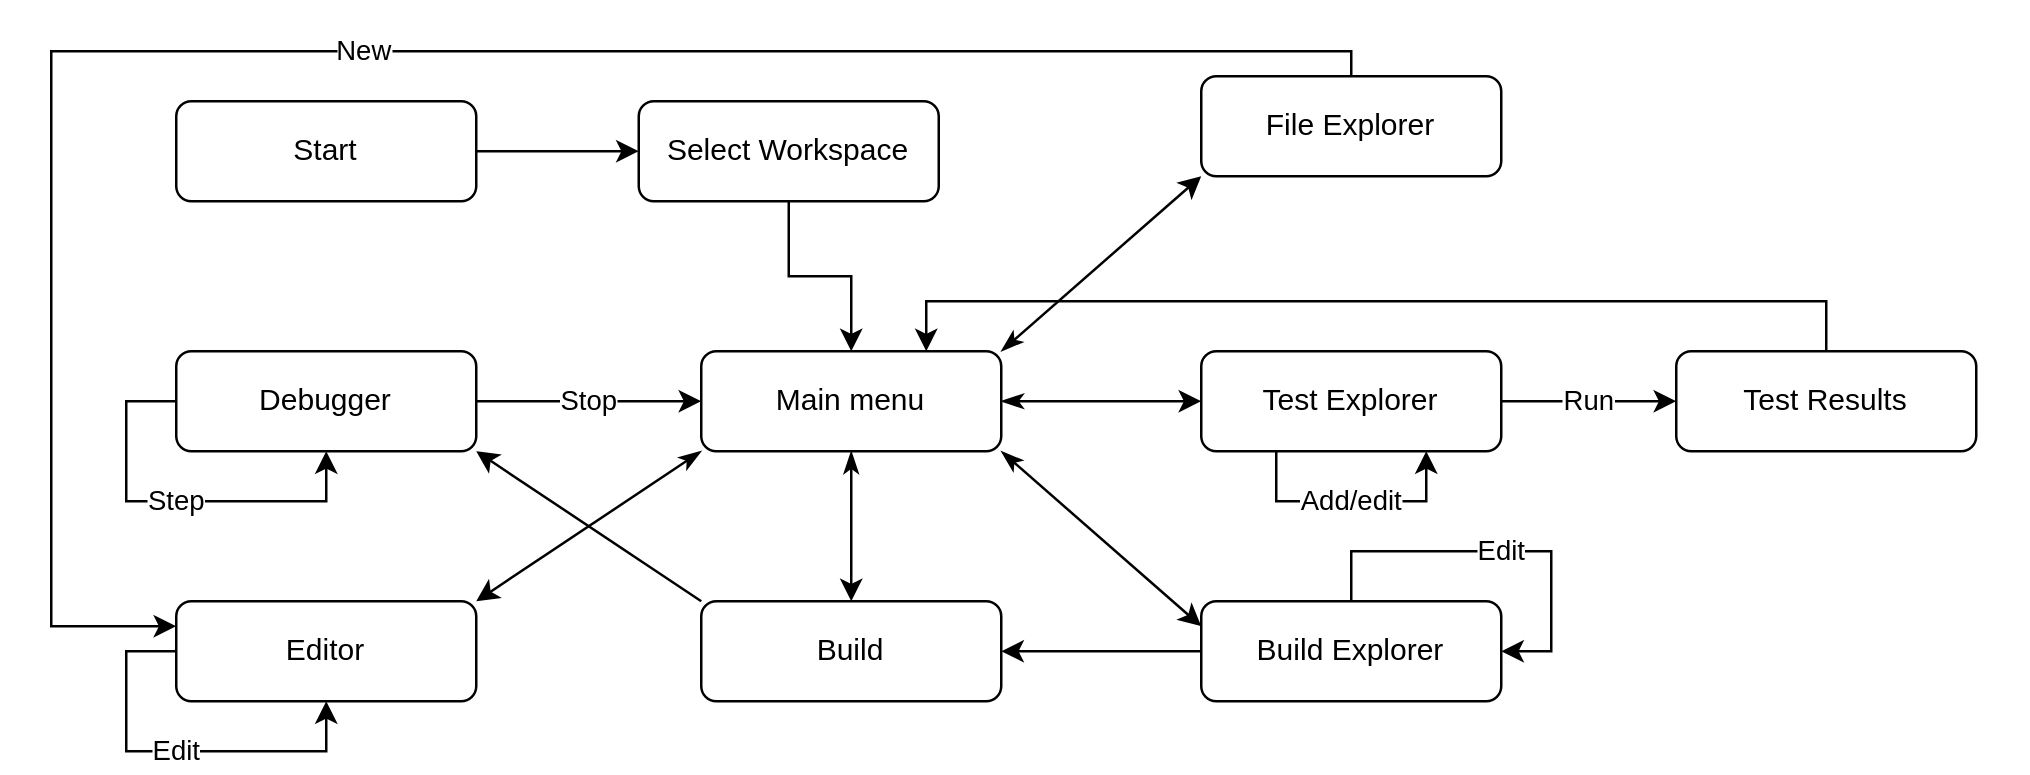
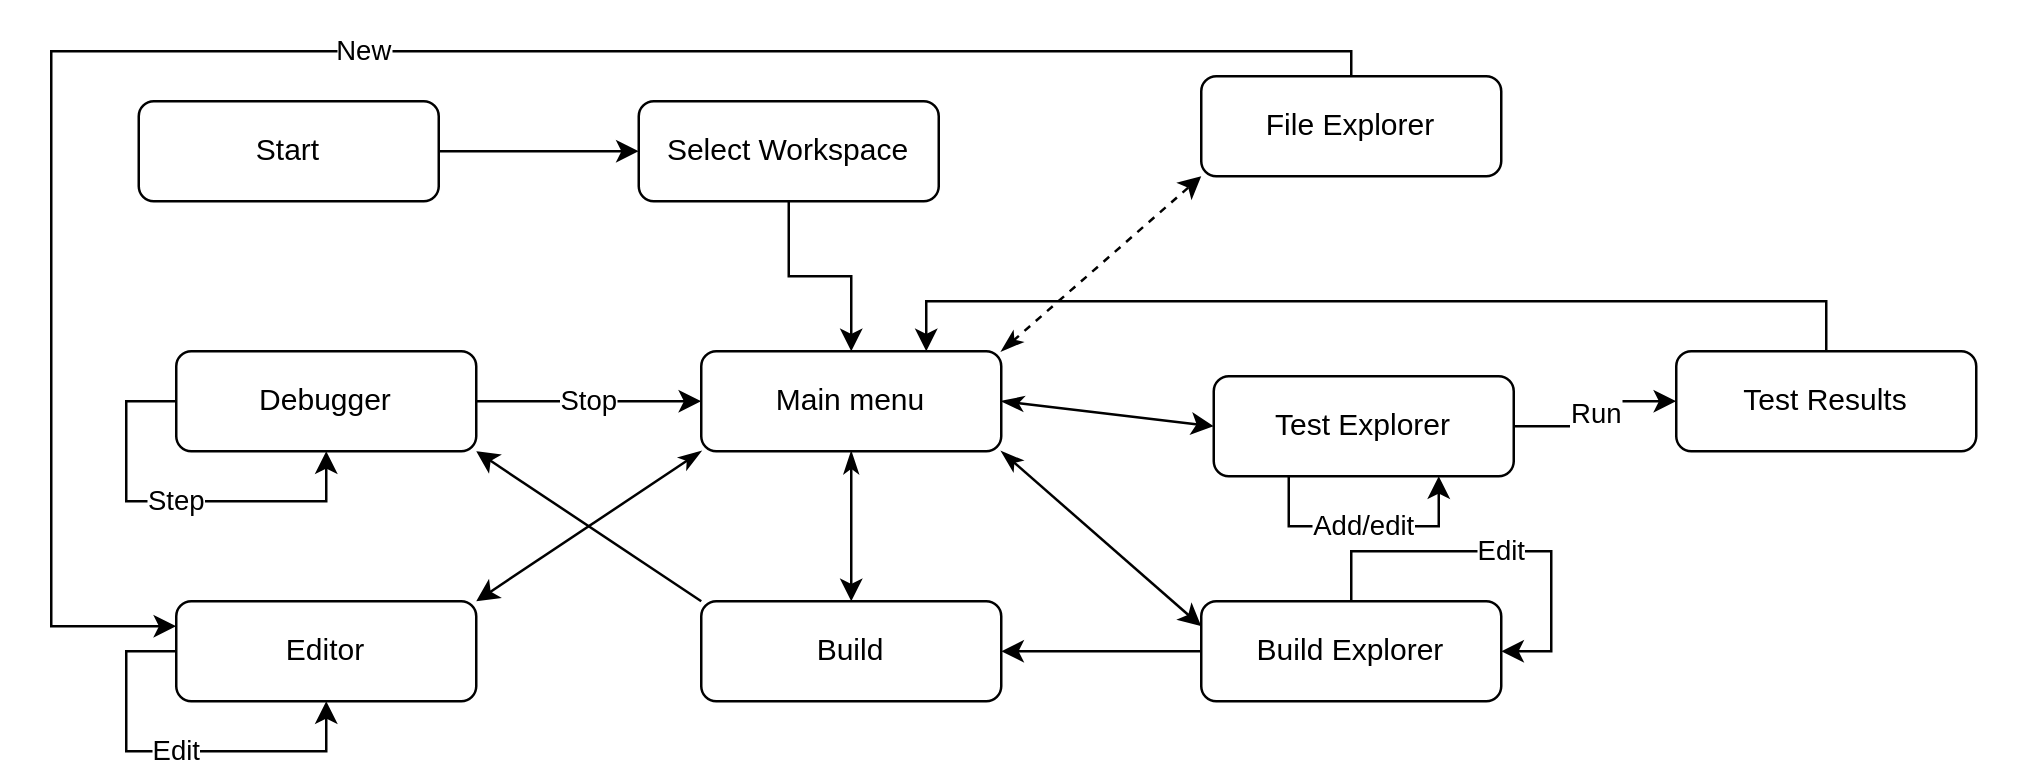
  <mxCell id="0" />
  <mxCell id="1" parent="0" />
  <mxCell id="2" style="edgeStyle=orthogonalEdgeStyle;rounded=0;orthogonalLoop=1;jettySize=auto;html=1;exitX=1;exitY=0.5;exitDx=0;exitDy=0;entryX=0;entryY=0.5;entryDx=0;entryDy=0;" edge="1" parent="1" source="3" target="5"><mxGeometry relative="1" as="geometry" /></mxCell>
- <mxCell id="3" value="Start" style="rounded=1;whiteSpace=wrap;html=1;fontSize=12;glass=0;strokeWidth=1;shadow=0;" parent="1" vertex="1"><mxGeometry x="70" y="40" width="120" height="40" as="geometry" /></mxCell>
+ <mxCell id="3" value="Start" style="rounded=1;whiteSpace=wrap;html=1;fontSize=12;glass=0;strokeWidth=1;shadow=0;" parent="1" vertex="1"><mxGeometry x="55" y="40" width="120" height="40" as="geometry" /></mxCell>
  <mxCell id="4" style="edgeStyle=orthogonalEdgeStyle;rounded=0;orthogonalLoop=1;jettySize=auto;html=1;exitX=0.5;exitY=1;exitDx=0;exitDy=0;entryX=0.5;entryY=0;entryDx=0;entryDy=0;" edge="1" parent="1" source="5" target="11"><mxGeometry relative="1" as="geometry" /></mxCell>
  <mxCell id="5" value="Select Workspace" style="rounded=1;whiteSpace=wrap;html=1;fontSize=12;glass=0;strokeWidth=1;shadow=0;" vertex="1" parent="1"><mxGeometry x="255" y="40" width="120" height="40" as="geometry" /></mxCell>
  <mxCell id="6" style="edgeStyle=none;rounded=0;orthogonalLoop=1;jettySize=auto;html=1;exitX=0;exitY=1;exitDx=0;exitDy=0;entryX=1;entryY=0;entryDx=0;entryDy=0;startArrow=classicThin;startFill=1;" edge="1" parent="1" source="11" target="24"><mxGeometry relative="1" as="geometry" /></mxCell>
  <mxCell id="7" style="edgeStyle=none;rounded=0;orthogonalLoop=1;jettySize=auto;html=1;exitX=0.5;exitY=1;exitDx=0;exitDy=0;entryX=0.5;entryY=0;entryDx=0;entryDy=0;startArrow=classicThin;startFill=1;" edge="1" parent="1" source="11" target="21"><mxGeometry relative="1" as="geometry" /></mxCell>
  <mxCell id="8" style="edgeStyle=none;rounded=0;orthogonalLoop=1;jettySize=auto;html=1;exitX=1;exitY=0.5;exitDx=0;exitDy=0;entryX=0;entryY=0.5;entryDx=0;entryDy=0;startArrow=classicThin;startFill=1;" edge="1" parent="1" source="11" target="15"><mxGeometry relative="1" as="geometry" /></mxCell>
  <mxCell id="9" style="edgeStyle=none;rounded=0;orthogonalLoop=1;jettySize=auto;html=1;exitX=1;exitY=1;exitDx=0;exitDy=0;entryX=0;entryY=0.25;entryDx=0;entryDy=0;startArrow=classicThin;startFill=1;" edge="1" parent="1" source="11" target="19"><mxGeometry relative="1" as="geometry" /></mxCell>
- <mxCell id="10" style="edgeStyle=none;rounded=0;orthogonalLoop=1;jettySize=auto;html=1;exitX=1;exitY=0;exitDx=0;exitDy=0;entryX=0;entryY=1;entryDx=0;entryDy=0;startArrow=classicThin;startFill=1;" edge="1" parent="1" source="11" target="17"><mxGeometry relative="1" as="geometry" /></mxCell>
+ <mxCell id="10" style="edgeStyle=none;rounded=0;orthogonalLoop=1;jettySize=auto;html=1;exitX=1;exitY=0;exitDx=0;exitDy=0;entryX=0;entryY=1;entryDx=0;entryDy=0;startArrow=classicThin;startFill=1;dashed=1;" edge="1" parent="1" source="11" target="17"><mxGeometry relative="1" as="geometry" /></mxCell>
  <mxCell id="11" value="Main menu" style="rounded=1;whiteSpace=wrap;html=1;fontSize=12;glass=0;strokeWidth=1;shadow=0;" vertex="1" parent="1"><mxGeometry x="280" y="140" width="120" height="40" as="geometry" /></mxCell>
  <mxCell id="12" value="Stop" style="edgeStyle=orthogonalEdgeStyle;rounded=0;orthogonalLoop=1;jettySize=auto;html=1;exitX=1;exitY=0.5;exitDx=0;exitDy=0;entryX=0;entryY=0.5;entryDx=0;entryDy=0;startArrow=none;startFill=0;" edge="1" parent="1" source="13" target="11"><mxGeometry relative="1" as="geometry" /></mxCell>
  <mxCell id="13" value="Debugger" style="rounded=1;whiteSpace=wrap;html=1;fontSize=12;glass=0;strokeWidth=1;shadow=0;" vertex="1" parent="1"><mxGeometry x="70" y="140" width="120" height="40" as="geometry" /></mxCell>
  <mxCell id="14" value="Run" style="edgeStyle=orthogonalEdgeStyle;rounded=0;orthogonalLoop=1;jettySize=auto;html=1;exitX=1;exitY=0.5;exitDx=0;exitDy=0;entryX=0;entryY=0.5;entryDx=0;entryDy=0;startArrow=none;startFill=0;" edge="1" parent="1" source="15" target="23"><mxGeometry relative="1" as="geometry" /></mxCell>
- <mxCell id="15" value="Test Explorer" style="rounded=1;whiteSpace=wrap;html=1;fontSize=12;glass=0;strokeWidth=1;shadow=0;" vertex="1" parent="1"><mxGeometry x="480" y="140" width="120" height="40" as="geometry" /></mxCell>
+ <mxCell id="15" value="Test Explorer" style="rounded=1;whiteSpace=wrap;html=1;fontSize=12;glass=0;strokeWidth=1;shadow=0;" vertex="1" parent="1"><mxGeometry x="485" y="150" width="120" height="40" as="geometry" /></mxCell>
  <mxCell id="16" value="New" style="edgeStyle=orthogonalEdgeStyle;rounded=0;orthogonalLoop=1;jettySize=auto;html=1;exitX=0.5;exitY=0;exitDx=0;exitDy=0;entryX=0;entryY=0.25;entryDx=0;entryDy=0;startArrow=none;startFill=0;" edge="1" parent="1" source="17" target="24"><mxGeometry relative="1" as="geometry"><Array as="points"><mxPoint x="540" y="20" /><mxPoint x="20" y="20" /><mxPoint x="20" y="250" /></Array></mxGeometry></mxCell>
  <mxCell id="17" value="File Explorer" style="rounded=1;whiteSpace=wrap;html=1;fontSize=12;glass=0;strokeWidth=1;shadow=0;" vertex="1" parent="1"><mxGeometry x="480" y="30" width="120" height="40" as="geometry" /></mxCell>
  <mxCell id="18" style="edgeStyle=orthogonalEdgeStyle;rounded=0;orthogonalLoop=1;jettySize=auto;html=1;exitX=0;exitY=0.5;exitDx=0;exitDy=0;entryX=1;entryY=0.5;entryDx=0;entryDy=0;startArrow=none;startFill=0;" edge="1" parent="1" source="19" target="21"><mxGeometry relative="1" as="geometry" /></mxCell>
  <mxCell id="19" value="Build Explorer" style="rounded=1;whiteSpace=wrap;html=1;fontSize=12;glass=0;strokeWidth=1;shadow=0;" vertex="1" parent="1"><mxGeometry x="480" y="240" width="120" height="40" as="geometry" /></mxCell>
  <mxCell id="20" style="edgeStyle=none;rounded=0;orthogonalLoop=1;jettySize=auto;html=1;exitX=0;exitY=0;exitDx=0;exitDy=0;entryX=1;entryY=1;entryDx=0;entryDy=0;startArrow=none;startFill=0;" edge="1" parent="1" source="21" target="13"><mxGeometry relative="1" as="geometry" /></mxCell>
  <mxCell id="21" value="Build&lt;span style=&quot;color: rgba(0, 0, 0, 0); font-family: monospace; font-size: 0px; text-align: start;&quot;&gt;%3CmxGraphModel%3E%3Croot%3E%3CmxCell%20id%3D%220%22%2F%3E%3CmxCell%20id%3D%221%22%20parent%3D%220%22%2F%3E%3CmxCell%20id%3D%222%22%20value%3D%22Start%22%20style%3D%22rounded%3D1%3BwhiteSpace%3Dwrap%3Bhtml%3D1%3BfontSize%3D12%3Bglass%3D0%3BstrokeWidth%3D1%3Bshadow%3D0%3B%22%20vertex%3D%221%22%20parent%3D%221%22%3E%3CmxGeometry%20x%3D%22160%22%20y%3D%2280%22%20width%3D%22120%22%20height%3D%2240%22%20as%3D%22geometry%22%2F%3E%3C%2FmxCell%3E%3C%2Froot%3E%3C%2FmxGraphModel%3E&lt;/span&gt;" style="rounded=1;whiteSpace=wrap;html=1;fontSize=12;glass=0;strokeWidth=1;shadow=0;" vertex="1" parent="1"><mxGeometry x="280" y="240" width="120" height="40" as="geometry" /></mxCell>
  <mxCell id="22" style="edgeStyle=orthogonalEdgeStyle;rounded=0;orthogonalLoop=1;jettySize=auto;html=1;exitX=0.5;exitY=0;exitDx=0;exitDy=0;entryX=0.75;entryY=0;entryDx=0;entryDy=0;startArrow=none;startFill=0;" edge="1" parent="1" source="23" target="11"><mxGeometry relative="1" as="geometry" /></mxCell>
  <mxCell id="23" value="Test Results" style="rounded=1;whiteSpace=wrap;html=1;fontSize=12;glass=0;strokeWidth=1;shadow=0;" vertex="1" parent="1"><mxGeometry x="670" y="140" width="120" height="40" as="geometry" /></mxCell>
  <mxCell id="24" value="Editor" style="rounded=1;whiteSpace=wrap;html=1;fontSize=12;glass=0;strokeWidth=1;shadow=0;" vertex="1" parent="1"><mxGeometry x="70" y="240" width="120" height="40" as="geometry" /></mxCell>
  <mxCell id="25" value="Edit" style="edgeStyle=orthogonalEdgeStyle;rounded=0;orthogonalLoop=1;jettySize=auto;html=1;exitX=0;exitY=0.5;exitDx=0;exitDy=0;entryX=0.5;entryY=1;entryDx=0;entryDy=0;startArrow=none;startFill=0;" edge="1" parent="1" source="24" target="24"><mxGeometry relative="1" as="geometry" /></mxCell>
  <mxCell id="26" value="Step" style="edgeStyle=orthogonalEdgeStyle;rounded=0;orthogonalLoop=1;jettySize=auto;html=1;exitX=0;exitY=0.5;exitDx=0;exitDy=0;entryX=0.5;entryY=1;entryDx=0;entryDy=0;startArrow=none;startFill=0;" edge="1" parent="1" source="13" target="13"><mxGeometry relative="1" as="geometry" /></mxCell>
  <mxCell id="27" value="Edit" style="edgeStyle=orthogonalEdgeStyle;rounded=0;orthogonalLoop=1;jettySize=auto;html=1;exitX=0.5;exitY=0;exitDx=0;exitDy=0;entryX=1;entryY=0.5;entryDx=0;entryDy=0;startArrow=none;startFill=0;" edge="1" parent="1" source="19" target="19"><mxGeometry relative="1" as="geometry" /></mxCell>
  <mxCell id="28" value="Add/edit" style="edgeStyle=orthogonalEdgeStyle;rounded=0;orthogonalLoop=1;jettySize=auto;html=1;exitX=0.25;exitY=1;exitDx=0;exitDy=0;entryX=0.75;entryY=1;entryDx=0;entryDy=0;startArrow=none;startFill=0;" edge="1" parent="1" source="15" target="15"><mxGeometry relative="1" as="geometry" /></mxCell>
